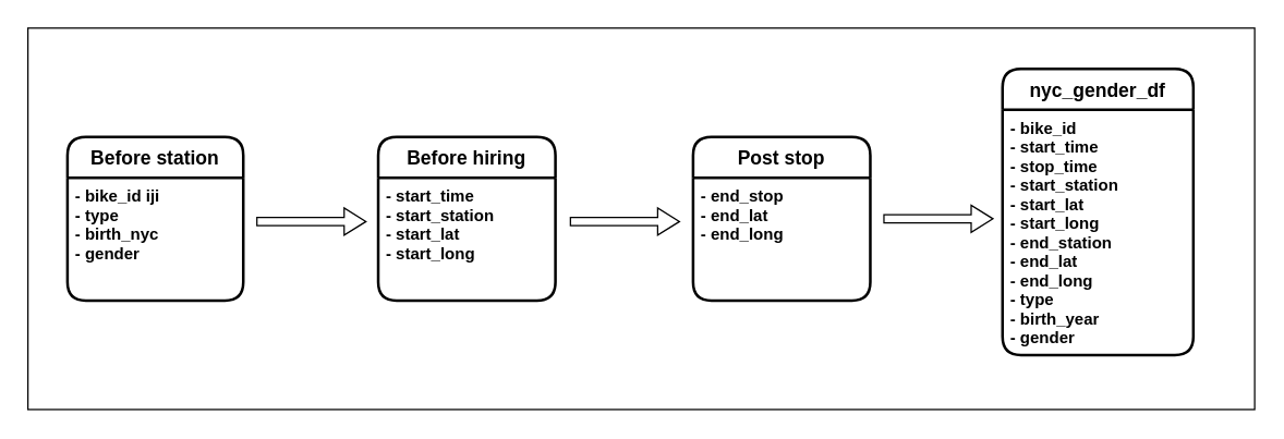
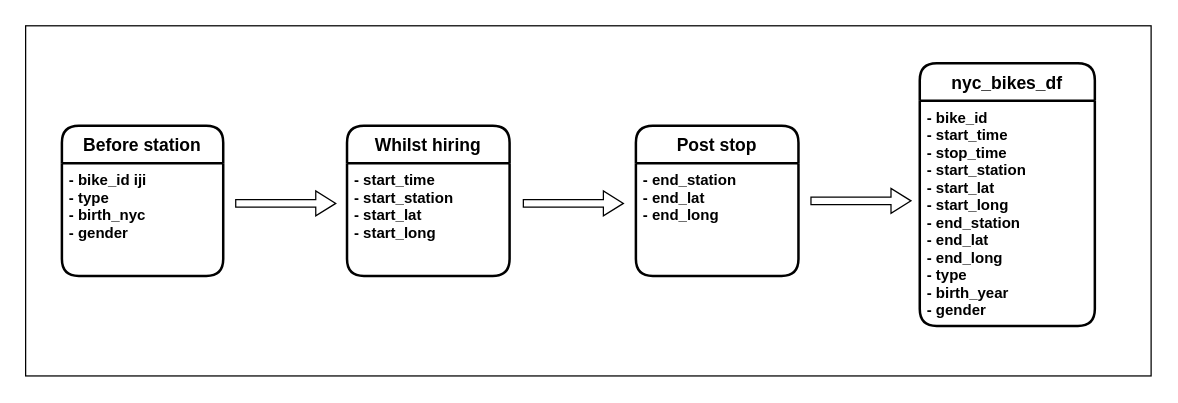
  <mxCell id="0" />
  <mxCell id="1" parent="0" />
  <mxCell id="2" value="" style="whiteSpace=wrap;html=1;" parent="1" vertex="1"><mxGeometry x="20" y="20" width="900" height="280" as="geometry" /></mxCell>
- <mxCell id="3" value="Before hiring" style="swimlane;childLayout=stackLayout;horizontal=1;startSize=30;horizontalStack=0;rounded=1;fontSize=14;fontStyle=1;strokeWidth=2;resizeParent=0;resizeLast=1;shadow=0;dashed=0;align=center;" parent="1" vertex="1"><mxGeometry x="277" y="100" width="130" height="120" as="geometry" /></mxCell>
+ <mxCell id="3" value="Whilst hiring" style="swimlane;childLayout=stackLayout;horizontal=1;startSize=30;horizontalStack=0;rounded=1;fontSize=14;fontStyle=1;strokeWidth=2;resizeParent=0;resizeLast=1;shadow=0;dashed=0;align=center;" parent="1" vertex="1"><mxGeometry x="277" y="100" width="130" height="120" as="geometry" /></mxCell>
  <mxCell id="4" value="- start_time&#10;- start_station&#10;- start_lat&#10;- start_long" style="align=left;strokeColor=none;fillColor=none;spacingLeft=4;fontSize=12;verticalAlign=top;resizable=0;rotatable=0;part=1;fontStyle=1" parent="3" vertex="1"><mxGeometry y="30" width="130" height="90" as="geometry" /></mxCell>
  <mxCell id="5" value="Before station" style="swimlane;childLayout=stackLayout;horizontal=1;startSize=30;horizontalStack=0;rounded=1;fontSize=14;fontStyle=1;strokeWidth=2;resizeParent=0;resizeLast=1;shadow=0;dashed=0;align=center;" parent="1" vertex="1"><mxGeometry x="49" y="100" width="129" height="120" as="geometry" /></mxCell>
  <mxCell id="6" value="- bike_id iji&#10;- type&#10;- birth_nyc&#10;- gender&#10;" style="align=left;strokeColor=none;fillColor=none;spacingLeft=4;fontSize=12;verticalAlign=top;resizable=0;rotatable=0;part=1;fontStyle=1" parent="5" vertex="1"><mxGeometry y="30" width="129" height="90" as="geometry" /></mxCell>
  <mxCell id="7" value="Post stop" style="swimlane;childLayout=stackLayout;horizontal=1;startSize=30;horizontalStack=0;rounded=1;fontSize=14;fontStyle=1;strokeWidth=2;resizeParent=0;resizeLast=1;shadow=0;dashed=0;align=center;" parent="1" vertex="1"><mxGeometry x="508" y="100" width="130" height="120" as="geometry" /></mxCell>
- <mxCell id="8" value="- end_stop&#10;- end_lat&#10;- end_long" style="align=left;strokeColor=none;fillColor=none;spacingLeft=4;fontSize=12;verticalAlign=top;resizable=0;rotatable=0;part=1;fontStyle=1" parent="7" vertex="1"><mxGeometry y="30" width="130" height="90" as="geometry" /></mxCell>
+ <mxCell id="8" value="- end_station&#10;- end_lat&#10;- end_long" style="align=left;strokeColor=none;fillColor=none;spacingLeft=4;fontSize=12;verticalAlign=top;resizable=0;rotatable=0;part=1;fontStyle=1" parent="7" vertex="1"><mxGeometry y="30" width="130" height="90" as="geometry" /></mxCell>
  <mxCell id="9" value="" style="shape=singleArrow;whiteSpace=wrap;html=1;" parent="1" vertex="1"><mxGeometry x="188" y="152" width="80" height="20" as="geometry" /></mxCell>
- <mxCell id="10" value="nyc_gender_df" style="swimlane;childLayout=stackLayout;horizontal=1;startSize=30;horizontalStack=0;rounded=1;fontSize=14;fontStyle=1;strokeWidth=2;resizeParent=0;resizeLast=1;shadow=0;dashed=0;align=center;" parent="1" vertex="1"><mxGeometry x="735" y="50" width="140" height="210" as="geometry" /></mxCell>
+ <mxCell id="10" value="nyc_bikes_df" style="swimlane;childLayout=stackLayout;horizontal=1;startSize=30;horizontalStack=0;rounded=1;fontSize=14;fontStyle=1;strokeWidth=2;resizeParent=0;resizeLast=1;shadow=0;dashed=0;align=center;" parent="1" vertex="1"><mxGeometry x="735" y="50" width="140" height="210" as="geometry" /></mxCell>
  <mxCell id="11" value="- bike_id&#10;- start_time&#10;- stop_time&#10;- start_station&#10;- start_lat&#10;- start_long&#10;- end_station&#10;- end_lat&#10;- end_long&#10;- type&#10;- birth_year&#10;- gender" style="align=left;strokeColor=none;fillColor=none;spacingLeft=4;fontSize=12;verticalAlign=top;resizable=0;rotatable=0;part=1;fontStyle=1" parent="10" vertex="1"><mxGeometry y="30" width="140" height="180" as="geometry" /></mxCell>
  <mxCell id="12" value="" style="shape=singleArrow;whiteSpace=wrap;html=1;" parent="1" vertex="1"><mxGeometry x="418" y="152" width="80" height="20" as="geometry" /></mxCell>
  <mxCell id="13" value="" style="shape=singleArrow;whiteSpace=wrap;html=1;" parent="1" vertex="1"><mxGeometry x="648" y="150" width="80" height="20" as="geometry" /></mxCell>
